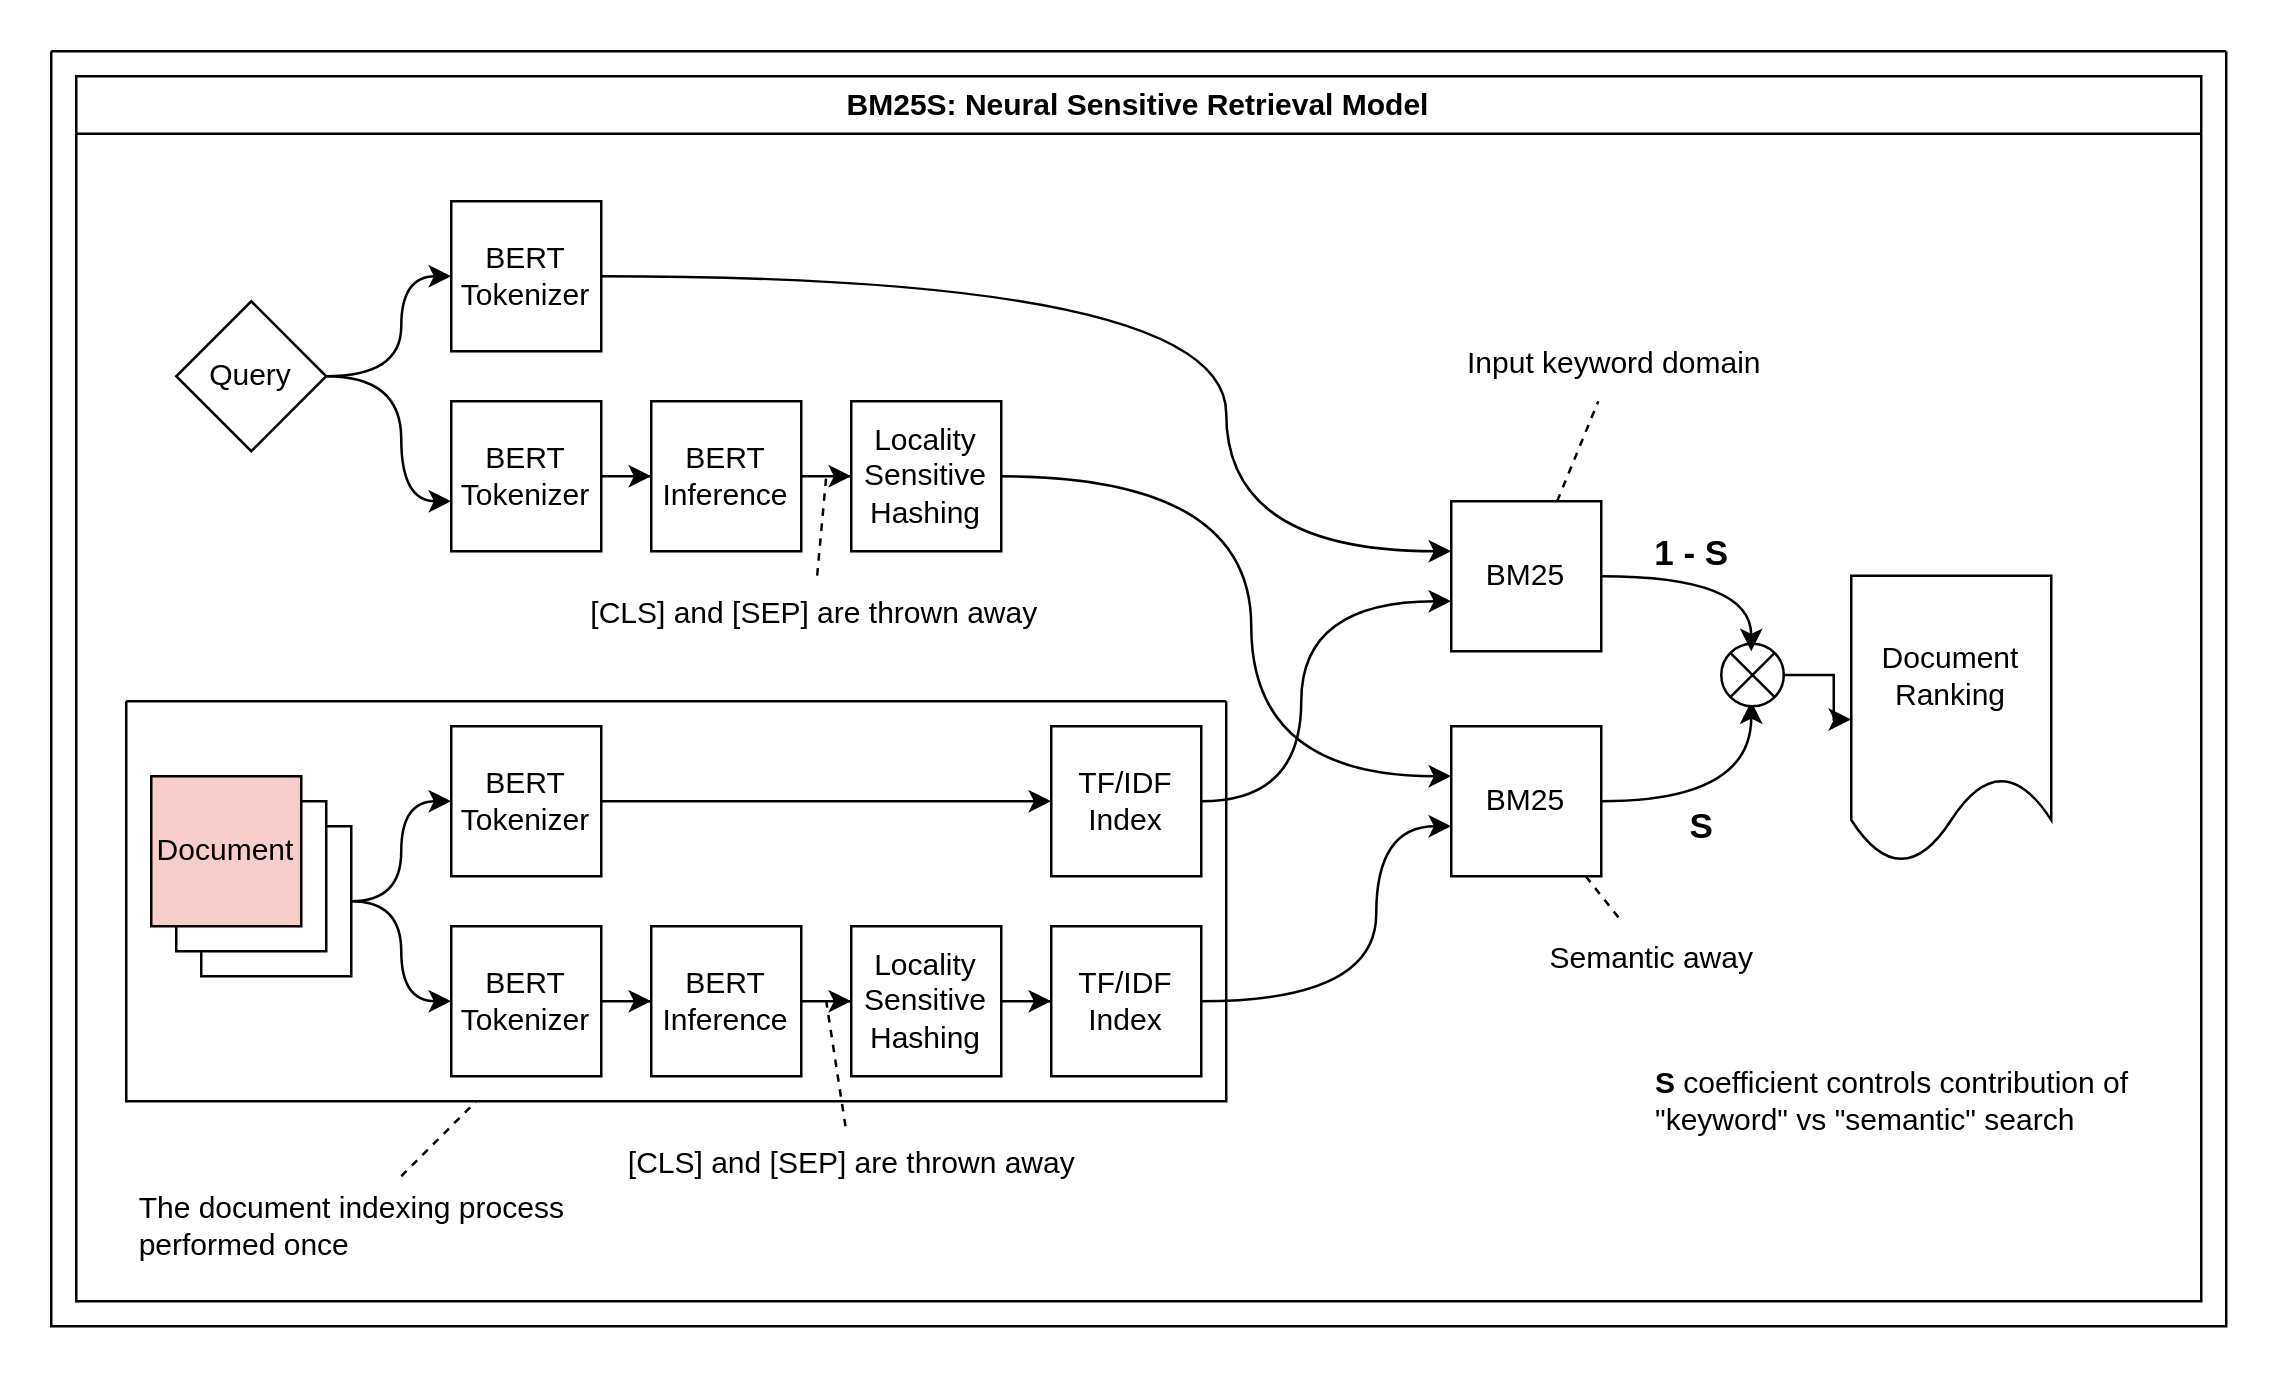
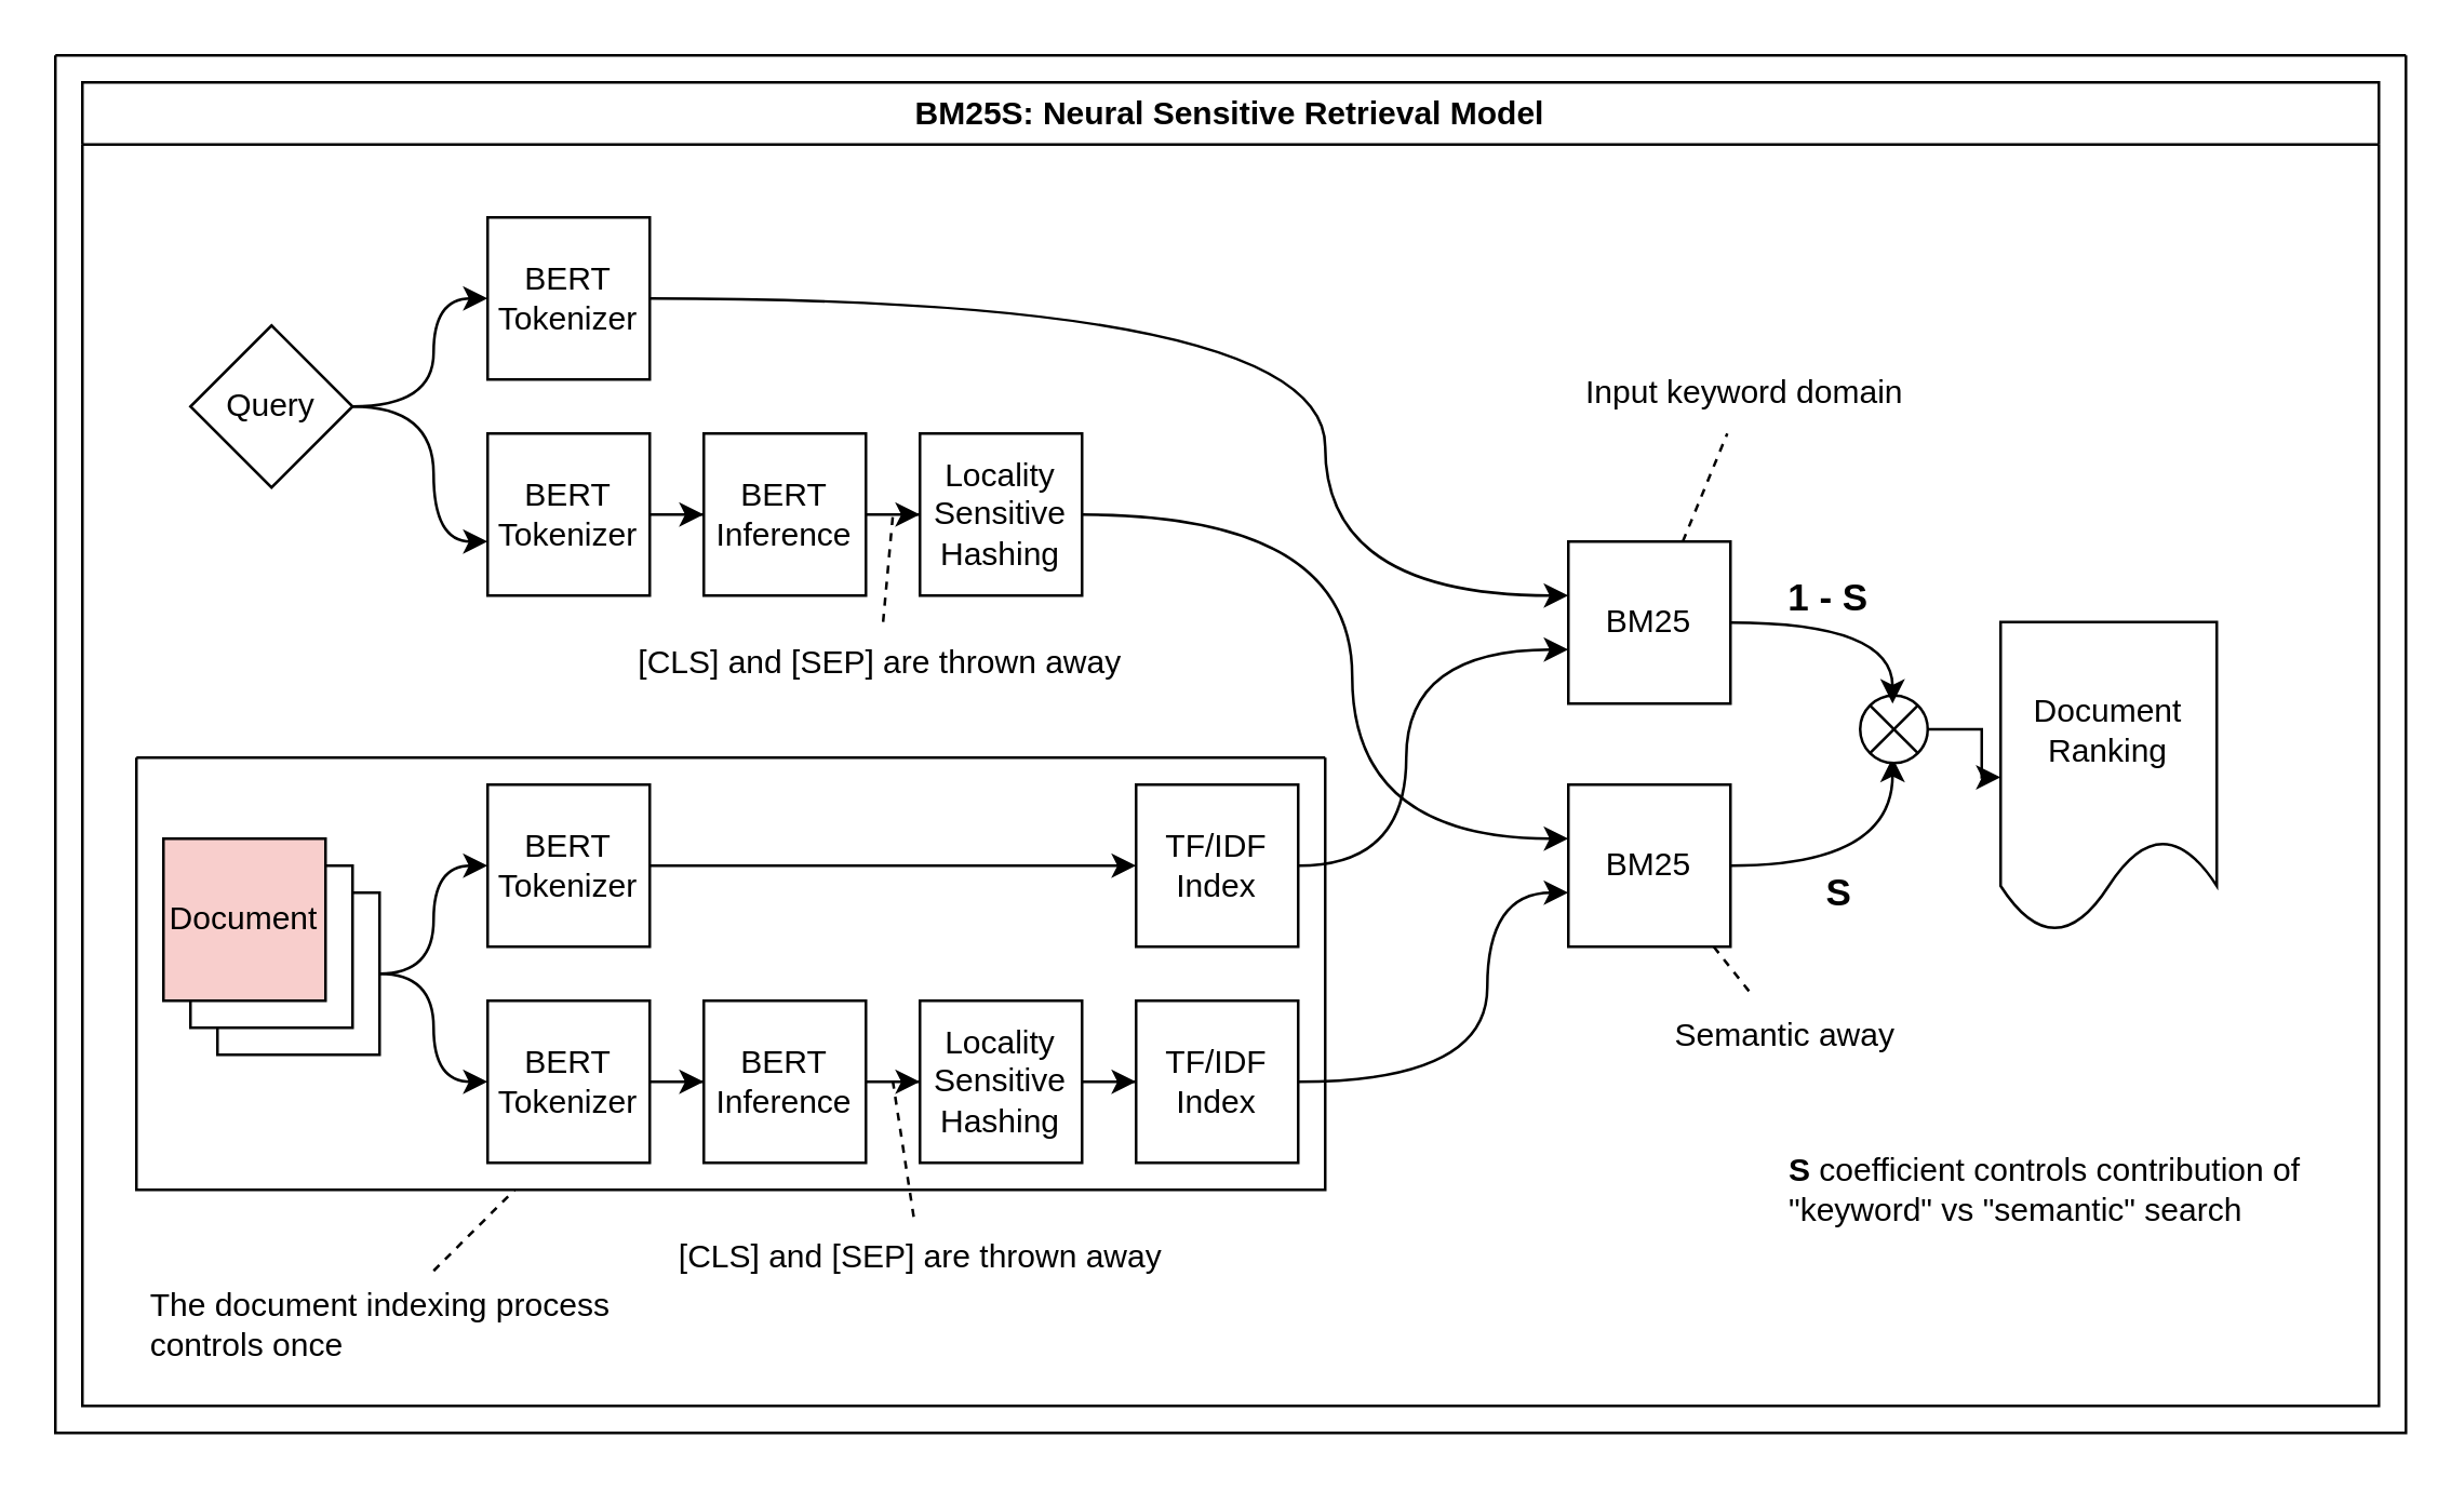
  <mxCell id="0" />
  <mxCell id="1" parent="0" />
  <mxCell id="2" value="" style="edgeStyle=orthogonalEdgeStyle;rounded=0;orthogonalLoop=1;jettySize=auto;html=1;" edge="1" parent="1" source="3" target="8"><mxGeometry relative="1" as="geometry" /></mxCell>
  <mxCell id="3" value="BERT Tokenizer" style="rounded=0;whiteSpace=wrap;html=1;" vertex="1" parent="1"><mxGeometry x="180" y="290" width="60" height="60" as="geometry" /></mxCell>
  <mxCell id="4" value="" style="edgeStyle=orthogonalEdgeStyle;rounded=0;orthogonalLoop=1;jettySize=auto;html=1;curved=1;" edge="1" parent="1" source="6" target="3"><mxGeometry relative="1" as="geometry"><Array as="points"><mxPoint x="160" y="360" /><mxPoint x="160" y="320" /></Array></mxGeometry></mxCell>
  <mxCell id="5" style="edgeStyle=orthogonalEdgeStyle;rounded=0;orthogonalLoop=1;jettySize=auto;html=1;curved=1;" edge="1" parent="1" source="6" target="10"><mxGeometry relative="1" as="geometry"><Array as="points"><mxPoint x="160" y="360" /><mxPoint x="160" y="400" /></Array></mxGeometry></mxCell>
  <mxCell id="6" value="" style="rounded=0;whiteSpace=wrap;html=1;" vertex="1" parent="1"><mxGeometry x="80" y="330" width="60" height="60" as="geometry" /></mxCell>
  <mxCell id="7" value="" style="edgeStyle=orthogonalEdgeStyle;rounded=0;orthogonalLoop=1;jettySize=auto;html=1;curved=1;" edge="1" parent="1" source="8" target="24"><mxGeometry relative="1" as="geometry"><mxPoint x="540" y="320" as="targetPoint" /><Array as="points"><mxPoint x="520" y="320" /><mxPoint x="520" y="240" /></Array></mxGeometry></mxCell>
  <mxCell id="8" value="TF/IDF Index" style="rounded=0;whiteSpace=wrap;html=1;" vertex="1" parent="1"><mxGeometry x="420" y="290" width="60" height="60" as="geometry" /></mxCell>
  <mxCell id="9" value="" style="edgeStyle=orthogonalEdgeStyle;rounded=0;orthogonalLoop=1;jettySize=auto;html=1;" edge="1" parent="1" source="10" target="12"><mxGeometry relative="1" as="geometry" /></mxCell>
  <mxCell id="10" value="BERT Tokenizer" style="rounded=0;whiteSpace=wrap;html=1;" vertex="1" parent="1"><mxGeometry x="180" y="370" width="60" height="60" as="geometry" /></mxCell>
  <mxCell id="11" style="edgeStyle=orthogonalEdgeStyle;rounded=0;orthogonalLoop=1;jettySize=auto;html=1;entryX=0;entryY=0.5;entryDx=0;entryDy=0;" edge="1" parent="1" source="12" target="14"><mxGeometry relative="1" as="geometry" /></mxCell>
  <mxCell id="12" value="BERT Inference" style="rounded=0;whiteSpace=wrap;html=1;" vertex="1" parent="1"><mxGeometry x="260" y="370" width="60" height="60" as="geometry" /></mxCell>
  <mxCell id="13" style="edgeStyle=orthogonalEdgeStyle;rounded=0;orthogonalLoop=1;jettySize=auto;html=1;" edge="1" parent="1" source="14" target="16"><mxGeometry relative="1" as="geometry" /></mxCell>
  <mxCell id="14" value="Locality Sensitive Hashing" style="rounded=0;whiteSpace=wrap;html=1;" vertex="1" parent="1"><mxGeometry x="340" y="370" width="60" height="60" as="geometry" /></mxCell>
  <mxCell id="15" style="edgeStyle=orthogonalEdgeStyle;rounded=0;orthogonalLoop=1;jettySize=auto;html=1;curved=1;" edge="1" parent="1" source="16" target="32"><mxGeometry relative="1" as="geometry"><mxPoint x="540" y="400" as="targetPoint" /><Array as="points"><mxPoint x="550" y="400" /><mxPoint x="550" y="330" /></Array></mxGeometry></mxCell>
  <mxCell id="16" value="TF/IDF Index" style="rounded=0;whiteSpace=wrap;html=1;" vertex="1" parent="1"><mxGeometry x="420" y="370" width="60" height="60" as="geometry" /></mxCell>
  <mxCell id="17" value="" style="rounded=0;whiteSpace=wrap;html=1;" vertex="1" parent="1"><mxGeometry x="70" y="320" width="60" height="60" as="geometry" /></mxCell>
  <mxCell id="18" value="Document" style="rounded=0;whiteSpace=wrap;html=1;fillColor=#f8cecc;" vertex="1" parent="1"><mxGeometry x="60" y="310" width="60" height="60" as="geometry" /></mxCell>
  <mxCell id="19" value="" style="edgeStyle=orthogonalEdgeStyle;rounded=0;orthogonalLoop=1;jettySize=auto;html=1;curved=1;" edge="1" parent="1" source="20" target="24"><mxGeometry relative="1" as="geometry"><mxPoint x="420" y="150" as="targetPoint" /><Array as="points"><mxPoint x="490" y="110" /><mxPoint x="490" y="220" /></Array></mxGeometry></mxCell>
  <mxCell id="20" value="BERT Tokenizer" style="rounded=0;whiteSpace=wrap;html=1;" vertex="1" parent="1"><mxGeometry x="180" y="80" width="60" height="60" as="geometry" /></mxCell>
  <mxCell id="21" value="" style="edgeStyle=orthogonalEdgeStyle;rounded=0;orthogonalLoop=1;jettySize=auto;html=1;curved=1;" edge="1" parent="1" source="23" target="20"><mxGeometry relative="1" as="geometry"><Array as="points"><mxPoint x="160" y="150" /><mxPoint x="160" y="110" /></Array></mxGeometry></mxCell>
  <mxCell id="22" style="edgeStyle=orthogonalEdgeStyle;rounded=0;orthogonalLoop=1;jettySize=auto;html=1;curved=1;" edge="1" parent="1" source="23" target="26"><mxGeometry relative="1" as="geometry"><Array as="points"><mxPoint x="160" y="150" /><mxPoint x="160" y="200" /></Array></mxGeometry></mxCell>
  <mxCell id="23" value="Query" style="rhombus;whiteSpace=wrap;html=1;" vertex="1" parent="1"><mxGeometry x="70" y="120" width="60" height="60" as="geometry" /></mxCell>
  <mxCell id="24" value="BM25" style="rounded=0;whiteSpace=wrap;html=1;" vertex="1" parent="1"><mxGeometry x="580" y="200" width="60" height="60" as="geometry" /></mxCell>
  <mxCell id="25" value="" style="edgeStyle=orthogonalEdgeStyle;rounded=0;orthogonalLoop=1;jettySize=auto;html=1;" edge="1" parent="1" source="26" target="28"><mxGeometry relative="1" as="geometry" /></mxCell>
  <mxCell id="26" value="BERT Tokenizer" style="rounded=0;whiteSpace=wrap;html=1;" vertex="1" parent="1"><mxGeometry x="180" y="160" width="60" height="60" as="geometry" /></mxCell>
  <mxCell id="27" style="edgeStyle=orthogonalEdgeStyle;rounded=0;orthogonalLoop=1;jettySize=auto;html=1;entryX=0;entryY=0.5;entryDx=0;entryDy=0;" edge="1" parent="1" source="28" target="29"><mxGeometry relative="1" as="geometry" /></mxCell>
  <mxCell id="28" value="BERT Inference" style="rounded=0;whiteSpace=wrap;html=1;" vertex="1" parent="1"><mxGeometry x="260" y="160" width="60" height="60" as="geometry" /></mxCell>
  <mxCell id="29" value="Locality Sensitive Hashing" style="rounded=0;whiteSpace=wrap;html=1;" vertex="1" parent="1"><mxGeometry x="340" y="160" width="60" height="60" as="geometry" /></mxCell>
  <mxCell id="30" style="edgeStyle=orthogonalEdgeStyle;rounded=0;orthogonalLoop=1;jettySize=auto;html=1;curved=1;" edge="1" parent="1" source="29" target="32"><mxGeometry relative="1" as="geometry"><mxPoint x="480" y="230" as="sourcePoint" /><Array as="points"><mxPoint x="500" y="190" /><mxPoint x="500" y="310" /></Array></mxGeometry></mxCell>
  <mxCell id="31" value="&lt;b&gt;&lt;font style=&quot;font-size: 14px;&quot;&gt;S&lt;/font&gt;&lt;/b&gt;" style="edgeStyle=orthogonalEdgeStyle;rounded=0;orthogonalLoop=1;jettySize=auto;html=1;curved=1;" edge="1" parent="1" source="32"><mxGeometry x="-0.2" y="-10" relative="1" as="geometry"><mxPoint x="700" y="280" as="targetPoint" /><Array as="points"><mxPoint x="700" y="320" /></Array><mxPoint as="offset" /></mxGeometry></mxCell>
  <mxCell id="32" value="BM25" style="rounded=0;whiteSpace=wrap;html=1;" vertex="1" parent="1"><mxGeometry x="580" y="290" width="60" height="60" as="geometry" /></mxCell>
  <mxCell id="33" value="" style="swimlane;startSize=0;" vertex="1" parent="1"><mxGeometry x="50" y="280" width="440" height="160" as="geometry" /></mxCell>
  <mxCell id="34" value="" style="endArrow=none;dashed=1;html=1;rounded=0;" edge="1" parent="1" source="40"><mxGeometry width="50" height="50" relative="1" as="geometry"><mxPoint x="350" y="310" as="sourcePoint" /><mxPoint x="330" y="190" as="targetPoint" /></mxGeometry></mxCell>
  <mxCell id="35" value="" style="endArrow=none;dashed=1;html=1;rounded=0;" edge="1" parent="1" source="45"><mxGeometry width="50" height="50" relative="1" as="geometry"><mxPoint x="350" y="310" as="sourcePoint" /><mxPoint x="330" y="400" as="targetPoint" /></mxGeometry></mxCell>
  <mxCell id="36" value="BM25S: Neural Sensitive Retrieval Model" style="swimlane;whiteSpace=wrap;html=1;" vertex="1" parent="1"><mxGeometry y="30" width="850" height="490" as="geometry" x="30" /></mxCell>
  <mxCell id="37" style="edgeStyle=orthogonalEdgeStyle;rounded=0;orthogonalLoop=1;jettySize=auto;html=1;" edge="1" parent="36" source="38" target="39"><mxGeometry relative="1" as="geometry" /></mxCell>
  <mxCell id="38" value="" style="shape=sumEllipse;perimeter=ellipsePerimeter;whiteSpace=wrap;html=1;backgroundOutline=1;" vertex="1" parent="36"><mxGeometry x="658" y="227" width="25" height="25" as="geometry" /></mxCell>
  <mxCell id="39" value="Document Ranking" style="shape=document;whiteSpace=wrap;html=1;boundedLbl=1;" vertex="1" parent="36"><mxGeometry x="710" y="199.75" width="80" height="115" as="geometry" /></mxCell>
  <mxCell id="40" value="[CLS] and [SEP] are thrown away" style="text;html=1;align=center;verticalAlign=middle;resizable=0;points=[];autosize=1;strokeColor=none;fillColor=none;" vertex="1" parent="36"><mxGeometry x="195" y="199.75" width="200" height="30" as="geometry" /></mxCell>
  <mxCell id="41" value="&lt;b&gt;S&lt;/b&gt; coefficient controls contribution of&lt;br&gt;&quot;keyword&quot; vs &quot;semantic&quot; search" style="text;html=1;align=left;verticalAlign=middle;resizable=0;points=[];autosize=1;strokeColor=none;fillColor=none;" vertex="1" parent="36"><mxGeometry x="630" y="390" width="210" height="40" as="geometry" /></mxCell>
  <mxCell id="42" value="Input keyword domain" style="text;html=1;align=center;verticalAlign=middle;resizable=0;points=[];autosize=1;strokeColor=none;fillColor=none;" vertex="1" parent="36"><mxGeometry x="545" y="100" width="140" height="30" as="geometry" /></mxCell>
  <mxCell id="43" value="Semantic away" style="text;html=1;align=center;verticalAlign=middle;resizable=0;points=[];autosize=1;strokeColor=none;fillColor=none;" vertex="1" parent="36"><mxGeometry x="570" y="338" width="120" height="30" as="geometry" /></mxCell>
- <mxCell id="44" value="&lt;div style=&quot;text-align: left;&quot;&gt;&lt;span style=&quot;background-color: initial;&quot;&gt;The document indexing process&lt;/span&gt;&lt;/div&gt;&lt;div style=&quot;text-align: left;&quot;&gt;&lt;span style=&quot;background-color: initial;&quot;&gt;performed once&lt;/span&gt;&lt;/div&gt;" style="text;html=1;align=center;verticalAlign=middle;resizable=0;points=[];autosize=1;strokeColor=none;fillColor=none;" vertex="1" parent="36"><mxGeometry x="15" y="440" width="190" height="40" as="geometry" /></mxCell>
+ <mxCell id="44" value="&lt;div style=&quot;text-align: left;&quot;&gt;&lt;span style=&quot;background-color: initial;&quot;&gt;The document indexing process&lt;/span&gt;&lt;/div&gt;&lt;div style=&quot;text-align: left;&quot;&gt;&lt;span style=&quot;background-color: initial;&quot;&gt;controls once&lt;/span&gt;&lt;/div&gt;" style="text;html=1;align=center;verticalAlign=middle;resizable=0;points=[];autosize=1;strokeColor=none;fillColor=none;" vertex="1" parent="36"><mxGeometry x="15" y="440" width="190" height="40" as="geometry" /></mxCell>
  <mxCell id="45" value="[CLS] and [SEP] are thrown away" style="text;html=1;align=center;verticalAlign=middle;resizable=0;points=[];autosize=1;strokeColor=none;fillColor=none;" vertex="1" parent="36"><mxGeometry x="210" y="420" width="200" height="30" as="geometry" /></mxCell>
  <mxCell id="46" style="edgeStyle=orthogonalEdgeStyle;rounded=0;orthogonalLoop=1;jettySize=auto;html=1;curved=1;" edge="1" parent="1" source="24"><mxGeometry relative="1" as="geometry"><mxPoint x="650" y="330" as="sourcePoint" /><mxPoint x="700" y="260" as="targetPoint" /><Array as="points"><mxPoint x="700" y="230" /></Array></mxGeometry></mxCell>
  <mxCell id="47" value="&lt;font size=&quot;1&quot; style=&quot;&quot;&gt;&lt;b style=&quot;font-size: 14px;&quot;&gt;1 - S&lt;/b&gt;&lt;/font&gt;" style="edgeLabel;html=1;align=center;verticalAlign=middle;resizable=0;points=[];" vertex="1" connectable="0" parent="46"><mxGeometry x="-0.222" y="-5" relative="1" as="geometry"><mxPoint y="-15" as="offset" /></mxGeometry></mxCell>
  <mxCell id="48" value="" style="endArrow=none;dashed=1;html=1;rounded=0;" edge="1" parent="1" source="24" target="42"><mxGeometry width="50" height="50" relative="1" as="geometry"><mxPoint x="440" y="300" as="sourcePoint" /><mxPoint x="490" y="250" as="targetPoint" /></mxGeometry></mxCell>
  <mxCell id="49" value="" style="endArrow=none;dashed=1;html=1;rounded=0;" edge="1" parent="1" source="32" target="43"><mxGeometry width="50" height="50" relative="1" as="geometry"><mxPoint x="440" y="300" as="sourcePoint" /><mxPoint x="490" y="250" as="targetPoint" /></mxGeometry></mxCell>
  <mxCell id="50" value="" style="endArrow=none;dashed=1;html=1;rounded=0;" edge="1" parent="1" source="44" target="33"><mxGeometry width="50" height="50" relative="1" as="geometry"><mxPoint x="430" y="340" as="sourcePoint" /><mxPoint x="480" y="290" as="targetPoint" /></mxGeometry></mxCell>
  <mxCell id="51" value="" style="swimlane;startSize=0;" vertex="1" parent="1"><mxGeometry x="20" y="20" width="870" height="510" as="geometry" /></mxCell>
